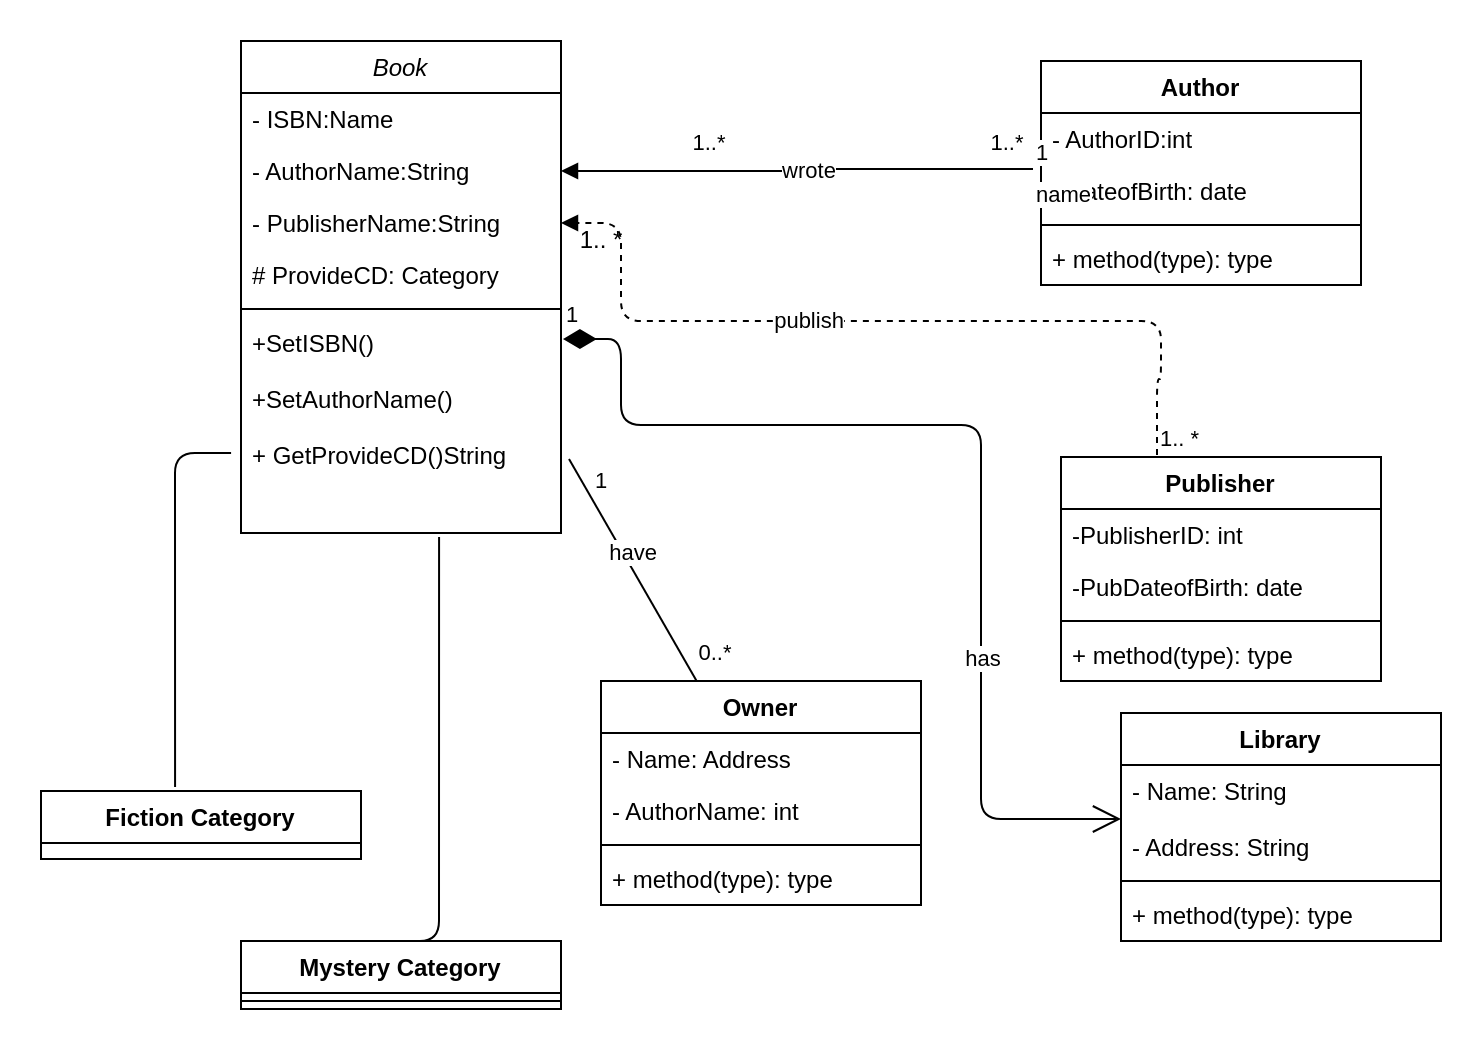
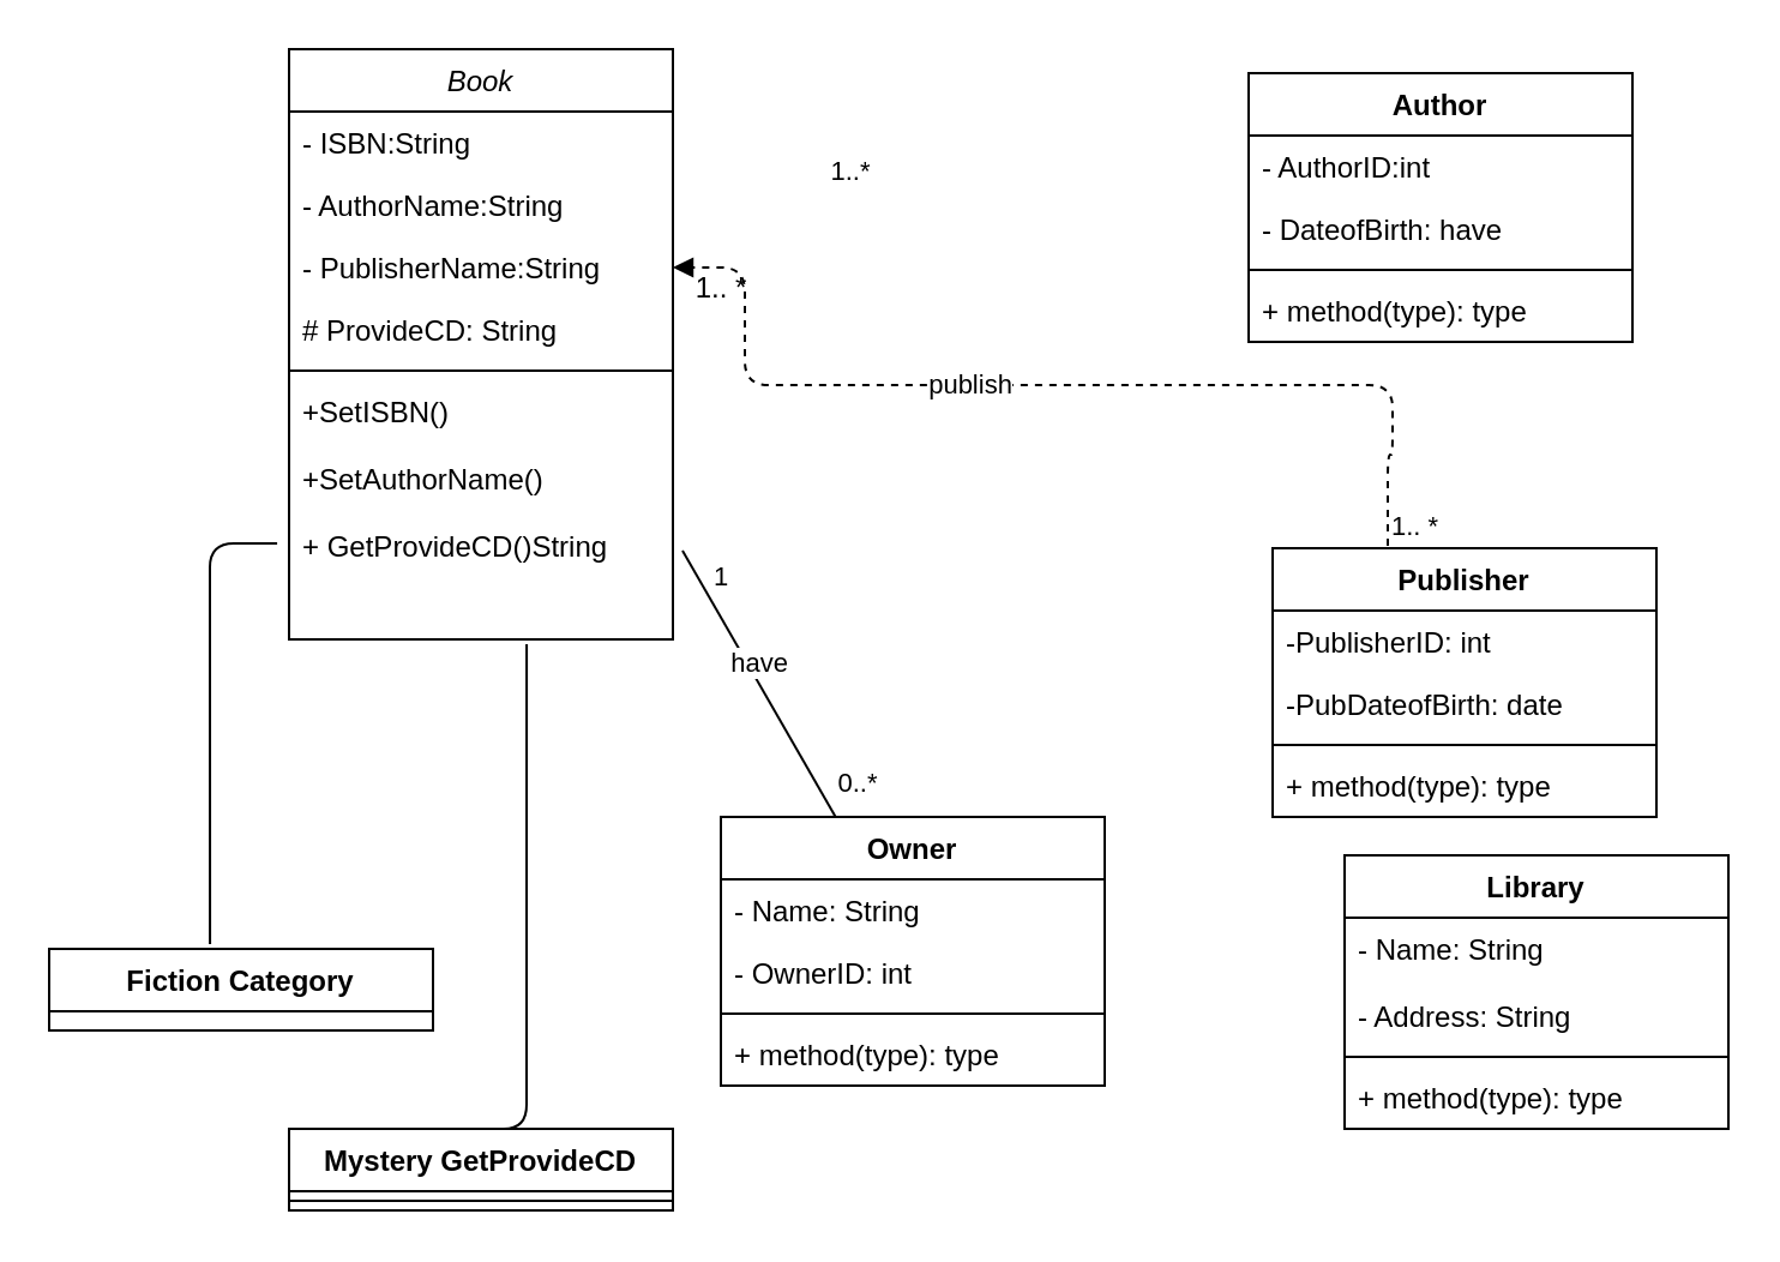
  <mxCell id="0" />
  <mxCell id="1" parent="0" />
  <mxCell id="2" value="Author" style="swimlane;fontStyle=1;align=center;verticalAlign=top;childLayout=stackLayout;horizontal=1;startSize=26;horizontalStack=0;resizeParent=1;resizeParentMax=0;resizeLast=0;collapsible=1;marginBottom=0;" vertex="1" parent="1"><mxGeometry x="520" y="30" width="160" height="112" as="geometry" /></mxCell>
  <mxCell id="3" value="- AuthorID:int" style="text;strokeColor=none;fillColor=none;align=left;verticalAlign=top;spacingLeft=4;spacingRight=4;overflow=hidden;rotatable=0;points=[[0,0.5],[1,0.5]];portConstraint=eastwest;" vertex="1" parent="2"><mxGeometry y="26" width="160" height="26" as="geometry" /></mxCell>
- <mxCell id="4" value="- DateofBirth: date" style="text;strokeColor=none;fillColor=none;align=left;verticalAlign=top;spacingLeft=4;spacingRight=4;overflow=hidden;rotatable=0;points=[[0,0.5],[1,0.5]];portConstraint=eastwest;" vertex="1" parent="2"><mxGeometry y="52" width="160" height="26" as="geometry" /></mxCell>
+ <mxCell id="4" value="- DateofBirth: have" style="text;strokeColor=none;fillColor=none;align=left;verticalAlign=top;spacingLeft=4;spacingRight=4;overflow=hidden;rotatable=0;points=[[0,0.5],[1,0.5]];portConstraint=eastwest;" vertex="1" parent="2"><mxGeometry y="52" width="160" height="26" as="geometry" /></mxCell>
  <mxCell id="5" value="" style="line;strokeWidth=1;fillColor=none;align=left;verticalAlign=middle;spacingTop=-1;spacingLeft=3;spacingRight=3;rotatable=0;labelPosition=right;points=[];portConstraint=eastwest;" vertex="1" parent="2"><mxGeometry y="78" width="160" height="8" as="geometry" /></mxCell>
  <mxCell id="6" value="+ method(type): type" style="text;strokeColor=none;fillColor=none;align=left;verticalAlign=top;spacingLeft=4;spacingRight=4;overflow=hidden;rotatable=0;points=[[0,0.5],[1,0.5]];portConstraint=eastwest;" vertex="1" parent="2"><mxGeometry y="86" width="160" height="26" as="geometry" /></mxCell>
- <mxCell id="7" value="name" style="endArrow=block;endFill=1;html=1;edgeStyle=orthogonalEdgeStyle;align=left;verticalAlign=top;exitX=-0.025;exitY=1.077;exitDx=0;exitDy=0;exitPerimeter=0;entryX=1;entryY=0.5;entryDx=0;entryDy=0;" edge="1" parent="1" source="3" target="14"><mxGeometry x="-1" relative="1" as="geometry"><mxPoint x="310" y="250" as="sourcePoint" /><mxPoint x="470" y="250" as="targetPoint" /></mxGeometry></mxCell>
- <mxCell id="8" value="1" style="edgeLabel;resizable=0;html=1;align=left;verticalAlign=bottom;" connectable="0" vertex="1" parent="7"><mxGeometry x="-1" relative="1" as="geometry" /></mxCell>
- <mxCell id="9" value="wrote" style="edgeLabel;html=1;align=center;verticalAlign=middle;resizable=0;points=[];" vertex="1" connectable="0" parent="7"><mxGeometry x="-0.305" relative="1" as="geometry"><mxPoint x="-31" as="offset" /></mxGeometry></mxCell>
- <mxCell id="10" value="1..*" style="edgeLabel;html=1;align=center;verticalAlign=middle;resizable=0;points=[];" vertex="1" connectable="0" parent="7"><mxGeometry x="-0.882" y="-1" relative="1" as="geometry"><mxPoint y="-13" as="offset" /></mxGeometry></mxCell>
  <mxCell id="11" value="1..*" style="edgeLabel;html=1;align=center;verticalAlign=middle;resizable=0;points=[];" vertex="1" connectable="0" parent="1"><mxGeometry x="400" y="50.002" as="geometry"><mxPoint x="-47" y="20" as="offset" /></mxGeometry></mxCell>
  <mxCell id="12" value="Book" style="swimlane;fontStyle=2;align=center;verticalAlign=top;childLayout=stackLayout;horizontal=1;startSize=26;horizontalStack=0;resizeParent=1;resizeLast=0;collapsible=1;marginBottom=0;rounded=0;shadow=0;strokeWidth=1;" vertex="1" parent="1"><mxGeometry x="120" y="20" width="160" height="246" as="geometry"><mxRectangle x="230" y="140" width="160" height="26" as="alternateBounds" /></mxGeometry></mxCell>
- <mxCell id="13" value="- ISBN:Name" style="text;align=left;verticalAlign=top;spacingLeft=4;spacingRight=4;overflow=hidden;rotatable=0;points=[[0,0.5],[1,0.5]];portConstraint=eastwest;" vertex="1" parent="12"><mxGeometry y="26" width="160" height="26" as="geometry" /></mxCell>
+ <mxCell id="13" value="- ISBN:String" style="text;align=left;verticalAlign=top;spacingLeft=4;spacingRight=4;overflow=hidden;rotatable=0;points=[[0,0.5],[1,0.5]];portConstraint=eastwest;" vertex="1" parent="12"><mxGeometry y="26" width="160" height="26" as="geometry" /></mxCell>
  <mxCell id="14" value="- AuthorName:String" style="text;align=left;verticalAlign=top;spacingLeft=4;spacingRight=4;overflow=hidden;rotatable=0;points=[[0,0.5],[1,0.5]];portConstraint=eastwest;rounded=0;shadow=0;html=0;" vertex="1" parent="12"><mxGeometry y="52" width="160" height="26" as="geometry" /></mxCell>
  <mxCell id="15" value="- PublisherName:String" style="text;align=left;verticalAlign=top;spacingLeft=4;spacingRight=4;overflow=hidden;rotatable=0;points=[[0,0.5],[1,0.5]];portConstraint=eastwest;rounded=0;shadow=0;html=0;" vertex="1" parent="12"><mxGeometry y="78" width="160" height="26" as="geometry" /></mxCell>
- <mxCell id="16" value="# ProvideCD: Category" style="text;align=left;verticalAlign=top;spacingLeft=4;spacingRight=4;overflow=hidden;rotatable=0;points=[[0,0.5],[1,0.5]];portConstraint=eastwest;rounded=0;shadow=0;html=0;" vertex="1" parent="12"><mxGeometry y="104" width="160" height="26" as="geometry" /></mxCell>
+ <mxCell id="16" value="# ProvideCD: String" style="text;align=left;verticalAlign=top;spacingLeft=4;spacingRight=4;overflow=hidden;rotatable=0;points=[[0,0.5],[1,0.5]];portConstraint=eastwest;rounded=0;shadow=0;html=0;" vertex="1" parent="12"><mxGeometry y="104" width="160" height="26" as="geometry" /></mxCell>
  <mxCell id="17" value="" style="line;html=1;strokeWidth=1;align=left;verticalAlign=middle;spacingTop=-1;spacingLeft=3;spacingRight=3;rotatable=0;labelPosition=right;points=[];portConstraint=eastwest;" vertex="1" parent="12"><mxGeometry y="130" width="160" height="8" as="geometry" /></mxCell>
  <mxCell id="18" value="+SetISBN()&#10;&#10;+SetAuthorName()&#10;&#10;+ GetProvideCD()String" style="text;align=left;verticalAlign=top;spacingLeft=4;spacingRight=4;overflow=hidden;rotatable=0;points=[[0,0.5],[1,0.5]];portConstraint=eastwest;" vertex="1" parent="12"><mxGeometry y="138" width="160" height="108" as="geometry" /></mxCell>
  <mxCell id="19" value="" style="endArrow=none;html=1;edgeStyle=orthogonalEdgeStyle;exitX=-0.031;exitY=0.63;exitDx=0;exitDy=0;exitPerimeter=0;entryX=0.419;entryY=-0.059;entryDx=0;entryDy=0;entryPerimeter=0;" edge="1" parent="1" source="18" target="21"><mxGeometry relative="1" as="geometry"><mxPoint x="100" y="320" as="sourcePoint" /><mxPoint x="260" y="320" as="targetPoint" /></mxGeometry></mxCell>
  <mxCell id="20" value="" style="endArrow=none;html=1;edgeStyle=orthogonalEdgeStyle;exitX=0.619;exitY=1.019;exitDx=0;exitDy=0;exitPerimeter=0;entryX=0.5;entryY=0;entryDx=0;entryDy=0;" edge="1" parent="1" source="18" target="22"><mxGeometry relative="1" as="geometry"><mxPoint x="310" y="280" as="sourcePoint" /><mxPoint x="470" y="280" as="targetPoint" /><Array as="points"><mxPoint x="219" y="470" /></Array></mxGeometry></mxCell>
  <mxCell id="21" value="Fiction Category" style="swimlane;fontStyle=1;align=center;verticalAlign=top;childLayout=stackLayout;horizontal=1;startSize=26;horizontalStack=0;resizeParent=1;resizeParentMax=0;resizeLast=0;collapsible=1;marginBottom=0;" vertex="1" parent="1"><mxGeometry x="20" y="395" width="160" height="34" as="geometry" /></mxCell>
- <mxCell id="22" value="Mystery Category" style="swimlane;fontStyle=1;align=center;verticalAlign=top;childLayout=stackLayout;horizontal=1;startSize=26;horizontalStack=0;resizeParent=1;resizeParentMax=0;resizeLast=0;collapsible=1;marginBottom=0;" vertex="1" parent="1"><mxGeometry x="120" y="470" width="160" height="34" as="geometry" /></mxCell>
+ <mxCell id="22" value="Mystery GetProvideCD" style="swimlane;fontStyle=1;align=center;verticalAlign=top;childLayout=stackLayout;horizontal=1;startSize=26;horizontalStack=0;resizeParent=1;resizeParentMax=0;resizeLast=0;collapsible=1;marginBottom=0;" vertex="1" parent="1"><mxGeometry x="120" y="470" width="160" height="34" as="geometry" /></mxCell>
  <mxCell id="23" value="" style="line;strokeWidth=1;fillColor=none;align=left;verticalAlign=middle;spacingTop=-1;spacingLeft=3;spacingRight=3;rotatable=0;labelPosition=right;points=[];portConstraint=eastwest;" vertex="1" parent="22"><mxGeometry y="26" width="160" height="8" as="geometry" /></mxCell>
  <mxCell id="24" value="have" style="html=1;verticalAlign=bottom;endArrow=none;entryX=1.025;entryY=0.657;entryDx=0;entryDy=0;entryPerimeter=0;" edge="1" parent="1" source="27" target="18"><mxGeometry width="80" relative="1" as="geometry"><mxPoint x="350" y="280" as="sourcePoint" /><mxPoint x="430" y="280" as="targetPoint" /></mxGeometry></mxCell>
  <mxCell id="25" value="0..*" style="edgeLabel;html=1;align=center;verticalAlign=middle;resizable=0;points=[];" vertex="1" connectable="0" parent="24"><mxGeometry x="-0.535" relative="1" as="geometry"><mxPoint x="23.2" y="12.01" as="offset" /></mxGeometry></mxCell>
  <mxCell id="26" value="1" style="edgeLabel;html=1;align=center;verticalAlign=middle;resizable=0;points=[];" vertex="1" connectable="0" parent="24"><mxGeometry x="0.657" relative="1" as="geometry"><mxPoint x="5" y="-8.1" as="offset" /></mxGeometry></mxCell>
  <mxCell id="27" value="Owner" style="swimlane;fontStyle=1;align=center;verticalAlign=top;childLayout=stackLayout;horizontal=1;startSize=26;horizontalStack=0;resizeParent=1;resizeParentMax=0;resizeLast=0;collapsible=1;marginBottom=0;" vertex="1" parent="1"><mxGeometry x="300" y="340" width="160" height="112" as="geometry" /></mxCell>
- <mxCell id="28" value="- Name: Address" style="text;strokeColor=none;fillColor=none;align=left;verticalAlign=top;spacingLeft=4;spacingRight=4;overflow=hidden;rotatable=0;points=[[0,0.5],[1,0.5]];portConstraint=eastwest;" vertex="1" parent="27"><mxGeometry y="26" width="160" height="26" as="geometry" /></mxCell>
- <mxCell id="29" value="- AuthorName: int" style="text;strokeColor=none;fillColor=none;align=left;verticalAlign=top;spacingLeft=4;spacingRight=4;overflow=hidden;rotatable=0;points=[[0,0.5],[1,0.5]];portConstraint=eastwest;" vertex="1" parent="27"><mxGeometry y="52" width="160" height="26" as="geometry" /></mxCell>
+ <mxCell id="28" value="- Name: String" style="text;strokeColor=none;fillColor=none;align=left;verticalAlign=top;spacingLeft=4;spacingRight=4;overflow=hidden;rotatable=0;points=[[0,0.5],[1,0.5]];portConstraint=eastwest;" vertex="1" parent="27"><mxGeometry y="26" width="160" height="26" as="geometry" /></mxCell>
+ <mxCell id="29" value="- OwnerID: int" style="text;strokeColor=none;fillColor=none;align=left;verticalAlign=top;spacingLeft=4;spacingRight=4;overflow=hidden;rotatable=0;points=[[0,0.5],[1,0.5]];portConstraint=eastwest;" vertex="1" parent="27"><mxGeometry y="52" width="160" height="26" as="geometry" /></mxCell>
  <mxCell id="30" value="" style="line;strokeWidth=1;fillColor=none;align=left;verticalAlign=middle;spacingTop=-1;spacingLeft=3;spacingRight=3;rotatable=0;labelPosition=right;points=[];portConstraint=eastwest;" vertex="1" parent="27"><mxGeometry y="78" width="160" height="8" as="geometry" /></mxCell>
  <mxCell id="31" value="+ method(type): type" style="text;strokeColor=none;fillColor=none;align=left;verticalAlign=top;spacingLeft=4;spacingRight=4;overflow=hidden;rotatable=0;points=[[0,0.5],[1,0.5]];portConstraint=eastwest;" vertex="1" parent="27"><mxGeometry y="86" width="160" height="26" as="geometry" /></mxCell>
- <mxCell id="32" value="1" style="endArrow=open;html=1;endSize=12;startArrow=diamondThin;startSize=14;startFill=1;edgeStyle=orthogonalEdgeStyle;align=left;verticalAlign=bottom;entryX=0;entryY=0.5;entryDx=0;entryDy=0;exitX=1.006;exitY=0.102;exitDx=0;exitDy=0;exitPerimeter=0;" edge="1" parent="1" source="18" target="35"><mxGeometry x="-1" y="3" relative="1" as="geometry"><mxPoint x="340" y="170" as="sourcePoint" /><mxPoint x="510" y="350" as="targetPoint" /><Array as="points"><mxPoint x="310" y="169" /><mxPoint x="310" y="212" /><mxPoint x="490" y="212" /><mxPoint x="490" y="409" /></Array></mxGeometry></mxCell>
- <mxCell id="33" value="has" style="edgeLabel;html=1;align=center;verticalAlign=middle;resizable=0;points=[];" vertex="1" connectable="0" parent="32"><mxGeometry x="0.422" relative="1" as="geometry"><mxPoint as="offset" /></mxGeometry></mxCell>
  <mxCell id="34" value="Library" style="swimlane;fontStyle=1;align=center;verticalAlign=top;childLayout=stackLayout;horizontal=1;startSize=26;horizontalStack=0;resizeParent=1;resizeParentMax=0;resizeLast=0;collapsible=1;marginBottom=0;" vertex="1" parent="1"><mxGeometry x="560" y="356" width="160" height="114" as="geometry" /></mxCell>
  <mxCell id="35" value="- Name: String&#10;&#10;- Address: String" style="text;strokeColor=none;fillColor=none;align=left;verticalAlign=top;spacingLeft=4;spacingRight=4;overflow=hidden;rotatable=0;points=[[0,0.5],[1,0.5]];portConstraint=eastwest;" vertex="1" parent="34"><mxGeometry y="26" width="160" height="54" as="geometry" /></mxCell>
  <mxCell id="36" value="" style="line;strokeWidth=1;fillColor=none;align=left;verticalAlign=middle;spacingTop=-1;spacingLeft=3;spacingRight=3;rotatable=0;labelPosition=right;points=[];portConstraint=eastwest;" vertex="1" parent="34"><mxGeometry y="80" width="160" height="8" as="geometry" /></mxCell>
  <mxCell id="37" value="+ method(type): type" style="text;strokeColor=none;fillColor=none;align=left;verticalAlign=top;spacingLeft=4;spacingRight=4;overflow=hidden;rotatable=0;points=[[0,0.5],[1,0.5]];portConstraint=eastwest;" vertex="1" parent="34"><mxGeometry y="88" width="160" height="26" as="geometry" /></mxCell>
  <mxCell id="38" value="name" style="endArrow=block;endFill=1;html=1;edgeStyle=orthogonalEdgeStyle;align=left;verticalAlign=top;exitX=0.3;exitY=-0.009;exitDx=0;exitDy=0;exitPerimeter=0;entryX=1;entryY=0.5;entryDx=0;entryDy=0;dashed=1;" edge="1" parent="1" source="41" target="15"><mxGeometry x="-1" relative="1" as="geometry"><mxPoint x="360" y="170" as="sourcePoint" /><mxPoint x="520" y="170" as="targetPoint" /><Array as="points"><mxPoint x="578" y="189" /><mxPoint x="580" y="189" /><mxPoint x="580" y="160" /><mxPoint x="310" y="160" /><mxPoint x="310" y="111" /></Array></mxGeometry></mxCell>
  <mxCell id="39" value="1.. *" style="edgeLabel;resizable=0;html=1;align=left;verticalAlign=bottom;" connectable="0" vertex="1" parent="38"><mxGeometry x="-1" relative="1" as="geometry" /></mxCell>
  <mxCell id="40" value="publish" style="edgeLabel;html=1;align=center;verticalAlign=middle;resizable=0;points=[];" vertex="1" connectable="0" parent="38"><mxGeometry x="0.172" y="-1" relative="1" as="geometry"><mxPoint as="offset" /></mxGeometry></mxCell>
  <mxCell id="41" value="Publisher" style="swimlane;fontStyle=1;align=center;verticalAlign=top;childLayout=stackLayout;horizontal=1;startSize=26;horizontalStack=0;resizeParent=1;resizeParentMax=0;resizeLast=0;collapsible=1;marginBottom=0;" vertex="1" parent="1"><mxGeometry x="530" y="228" width="160" height="112" as="geometry" /></mxCell>
  <mxCell id="42" value="-PublisherID: int" style="text;strokeColor=none;fillColor=none;align=left;verticalAlign=top;spacingLeft=4;spacingRight=4;overflow=hidden;rotatable=0;points=[[0,0.5],[1,0.5]];portConstraint=eastwest;" vertex="1" parent="41"><mxGeometry y="26" width="160" height="26" as="geometry" /></mxCell>
  <mxCell id="43" value="-PubDateofBirth: date" style="text;strokeColor=none;fillColor=none;align=left;verticalAlign=top;spacingLeft=4;spacingRight=4;overflow=hidden;rotatable=0;points=[[0,0.5],[1,0.5]];portConstraint=eastwest;" vertex="1" parent="41"><mxGeometry y="52" width="160" height="26" as="geometry" /></mxCell>
  <mxCell id="44" value="" style="line;strokeWidth=1;fillColor=none;align=left;verticalAlign=middle;spacingTop=-1;spacingLeft=3;spacingRight=3;rotatable=0;labelPosition=right;points=[];portConstraint=eastwest;" vertex="1" parent="41"><mxGeometry y="78" width="160" height="8" as="geometry" /></mxCell>
  <mxCell id="45" value="+ method(type): type" style="text;strokeColor=none;fillColor=none;align=left;verticalAlign=top;spacingLeft=4;spacingRight=4;overflow=hidden;rotatable=0;points=[[0,0.5],[1,0.5]];portConstraint=eastwest;" vertex="1" parent="41"><mxGeometry y="86" width="160" height="26" as="geometry" /></mxCell>
  <mxCell id="46" value="1.. *" style="text;html=1;align=center;verticalAlign=middle;resizable=0;points=[];autosize=1;" vertex="1" parent="1"><mxGeometry x="280" y="110" width="40" height="20" as="geometry" /></mxCell>
